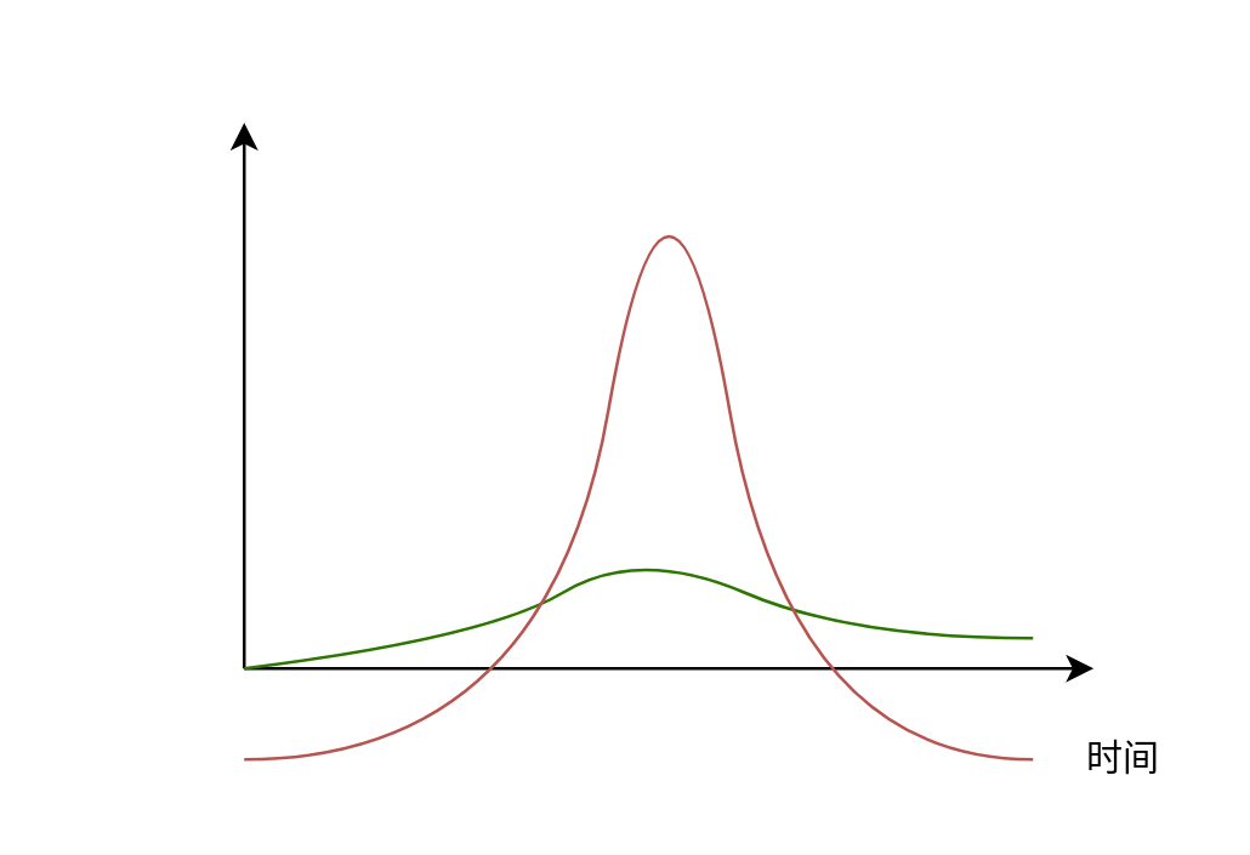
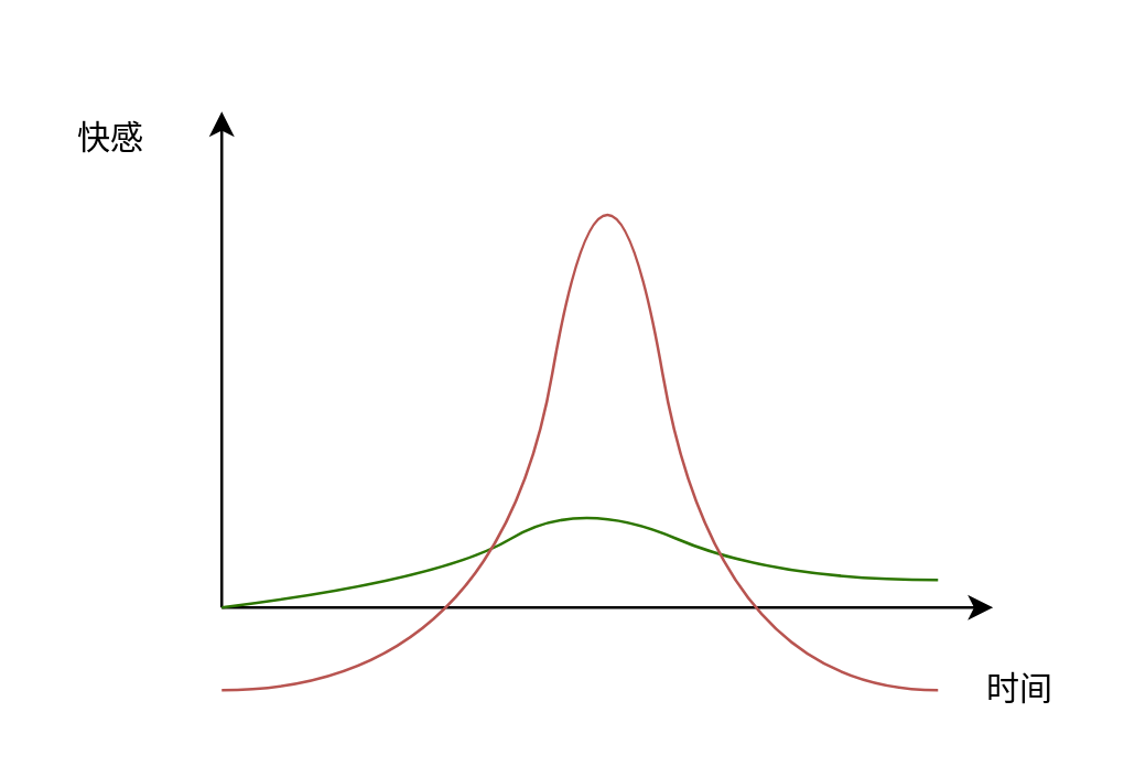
  <mxCell id="0" />
  <mxCell id="1" parent="0" />
  <mxCell id="2" value="" style="endArrow=classic;html=1;" edge="1" parent="1"><mxGeometry width="50" height="50" relative="1" as="geometry"><mxPoint x="80" y="220" as="sourcePoint" /><mxPoint x="360" y="220" as="targetPoint" /></mxGeometry></mxCell>
  <mxCell id="3" value="" style="endArrow=classic;html=1;" edge="1" parent="1"><mxGeometry width="50" height="50" relative="1" as="geometry"><mxPoint x="80" y="220" as="sourcePoint" /><mxPoint x="80" y="40" as="targetPoint" /></mxGeometry></mxCell>
+ <mxCell id="4" value="快感" style="text;html=1;strokeColor=none;fillColor=none;align=center;verticalAlign=middle;whiteSpace=wrap;rounded=0;" vertex="1" parent="1"><mxGeometry x="20" y="40" width="40" height="20" as="geometry" /></mxCell>
  <mxCell id="5" value="" style="curved=1;endArrow=none;html=1;startArrow=none;startFill=0;endFill=0;fillColor=#60a917;strokeColor=#2D7600;" edge="1" parent="1"><mxGeometry width="50" height="50" relative="1" as="geometry"><mxPoint x="80" y="220" as="sourcePoint" /><mxPoint x="340" y="210" as="targetPoint" /><Array as="points"><mxPoint x="160" y="210" /><mxPoint x="210" y="180" /><mxPoint x="280" y="210" /></Array></mxGeometry></mxCell>
  <mxCell id="6" value="" style="curved=1;endArrow=none;html=1;startArrow=none;startFill=0;endFill=0;fillColor=#f8cecc;strokeColor=#b85450;" edge="1" parent="1"><mxGeometry width="50" height="50" relative="1" as="geometry"><mxPoint x="80" y="250" as="sourcePoint" /><mxPoint x="340" y="250" as="targetPoint" /><Array as="points"><mxPoint x="180" y="250" /><mxPoint x="220" y="20" /><mxPoint x="260" y="250" /></Array></mxGeometry></mxCell>
  <mxCell id="7" value="时间" style="text;html=1;strokeColor=none;fillColor=none;align=center;verticalAlign=middle;whiteSpace=wrap;rounded=0;" vertex="1" parent="1"><mxGeometry x="350" y="240" width="40" height="20" as="geometry" /></mxCell>
